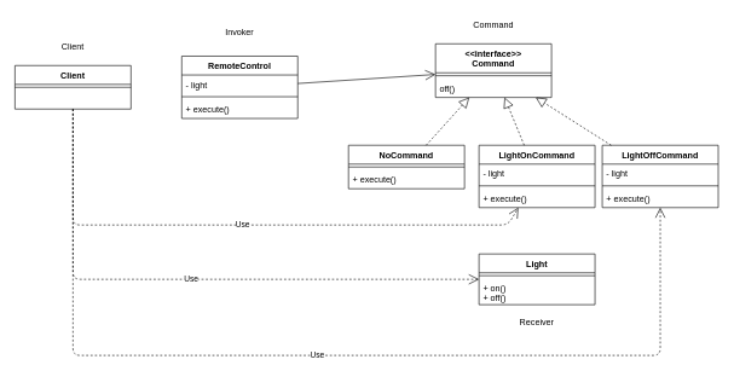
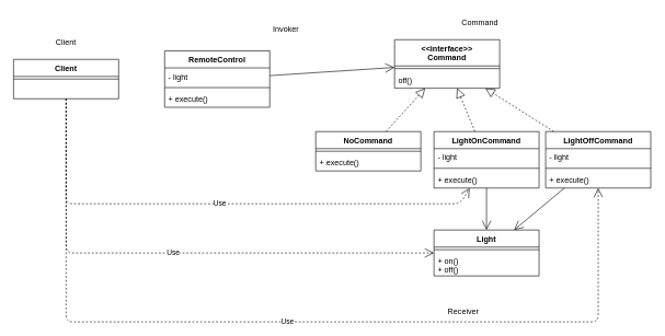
  <mxCell id="0" />
  <mxCell id="1" parent="0" />
  <mxCell id="2" value="&lt;&lt;interface&gt;&gt;&#10;Command" style="swimlane;fontStyle=1;align=center;verticalAlign=top;childLayout=stackLayout;horizontal=1;startSize=40;horizontalStack=0;resizeParent=1;resizeParentMax=0;resizeLast=0;collapsible=1;marginBottom=0;" parent="1" vertex="1"><mxGeometry x="600" y="60" width="160" height="74" as="geometry" /></mxCell>
  <mxCell id="3" value="" style="line;strokeWidth=1;fillColor=none;align=left;verticalAlign=middle;spacingTop=-1;spacingLeft=3;spacingRight=3;rotatable=0;labelPosition=right;points=[];portConstraint=eastwest;" parent="2" vertex="1"><mxGeometry y="40" width="160" height="8" as="geometry" /></mxCell>
  <mxCell id="4" value="off()" style="text;strokeColor=none;fillColor=none;align=left;verticalAlign=top;spacingLeft=4;spacingRight=4;overflow=hidden;rotatable=0;points=[[0,0.5],[1,0.5]];portConstraint=eastwest;" parent="2" vertex="1"><mxGeometry y="48" width="160" height="26" as="geometry" /></mxCell>
  <mxCell id="5" value="LightOnCommand" style="swimlane;fontStyle=1;align=center;verticalAlign=top;childLayout=stackLayout;horizontal=1;startSize=26;horizontalStack=0;resizeParent=1;resizeParentMax=0;resizeLast=0;collapsible=1;marginBottom=0;" parent="1" vertex="1"><mxGeometry x="660" y="200" width="160" height="86" as="geometry" /></mxCell>
  <mxCell id="6" value="- light" style="text;strokeColor=none;fillColor=none;align=left;verticalAlign=top;spacingLeft=4;spacingRight=4;overflow=hidden;rotatable=0;points=[[0,0.5],[1,0.5]];portConstraint=eastwest;" parent="5" vertex="1"><mxGeometry y="26" width="160" height="26" as="geometry" /></mxCell>
  <mxCell id="7" value="" style="line;strokeWidth=1;fillColor=none;align=left;verticalAlign=middle;spacingTop=-1;spacingLeft=3;spacingRight=3;rotatable=0;labelPosition=right;points=[];portConstraint=eastwest;" parent="5" vertex="1"><mxGeometry y="52" width="160" height="8" as="geometry" /></mxCell>
  <mxCell id="8" value="+ execute()" style="text;strokeColor=none;fillColor=none;align=left;verticalAlign=top;spacingLeft=4;spacingRight=4;overflow=hidden;rotatable=0;points=[[0,0.5],[1,0.5]];portConstraint=eastwest;" parent="5" vertex="1"><mxGeometry y="60" width="160" height="26" as="geometry" /></mxCell>
  <mxCell id="9" value="" style="endArrow=block;dashed=1;endFill=0;endSize=12;html=1;" parent="1" source="5" target="2" edge="1"><mxGeometry width="160" relative="1" as="geometry"><mxPoint x="857.028" y="190" as="sourcePoint" /><mxPoint x="768.08" y="74" as="targetPoint" /></mxGeometry></mxCell>
  <mxCell id="10" value="LightOffCommand" style="swimlane;fontStyle=1;align=center;verticalAlign=top;childLayout=stackLayout;horizontal=1;startSize=26;horizontalStack=0;resizeParent=1;resizeParentMax=0;resizeLast=0;collapsible=1;marginBottom=0;" parent="1" vertex="1"><mxGeometry x="830" y="200" width="160" height="86" as="geometry" /></mxCell>
  <mxCell id="11" value="- light" style="text;strokeColor=none;fillColor=none;align=left;verticalAlign=top;spacingLeft=4;spacingRight=4;overflow=hidden;rotatable=0;points=[[0,0.5],[1,0.5]];portConstraint=eastwest;" parent="10" vertex="1"><mxGeometry y="26" width="160" height="26" as="geometry" /></mxCell>
  <mxCell id="12" value="" style="line;strokeWidth=1;fillColor=none;align=left;verticalAlign=middle;spacingTop=-1;spacingLeft=3;spacingRight=3;rotatable=0;labelPosition=right;points=[];portConstraint=eastwest;" parent="10" vertex="1"><mxGeometry y="52" width="160" height="8" as="geometry" /></mxCell>
  <mxCell id="13" value="+ execute()" style="text;strokeColor=none;fillColor=none;align=left;verticalAlign=top;spacingLeft=4;spacingRight=4;overflow=hidden;rotatable=0;points=[[0,0.5],[1,0.5]];portConstraint=eastwest;" parent="10" vertex="1"><mxGeometry y="60" width="160" height="26" as="geometry" /></mxCell>
  <mxCell id="14" value="" style="endArrow=block;dashed=1;endFill=0;endSize=12;html=1;" parent="1" source="10" target="2" edge="1"><mxGeometry width="160" relative="1" as="geometry"><mxPoint x="732.329" y="210" as="sourcePoint" /><mxPoint x="705.205" y="144" as="targetPoint" /></mxGeometry></mxCell>
  <mxCell id="15" value="NoCommand" style="swimlane;fontStyle=1;align=center;verticalAlign=top;childLayout=stackLayout;horizontal=1;startSize=26;horizontalStack=0;resizeParent=1;resizeParentMax=0;resizeLast=0;collapsible=1;marginBottom=0;" parent="1" vertex="1"><mxGeometry x="480" y="200" width="160" height="60" as="geometry" /></mxCell>
  <mxCell id="16" value="" style="line;strokeWidth=1;fillColor=none;align=left;verticalAlign=middle;spacingTop=-1;spacingLeft=3;spacingRight=3;rotatable=0;labelPosition=right;points=[];portConstraint=eastwest;" parent="15" vertex="1"><mxGeometry y="26" width="160" height="8" as="geometry" /></mxCell>
  <mxCell id="17" value="+ execute()" style="text;strokeColor=none;fillColor=none;align=left;verticalAlign=top;spacingLeft=4;spacingRight=4;overflow=hidden;rotatable=0;points=[[0,0.5],[1,0.5]];portConstraint=eastwest;" parent="15" vertex="1"><mxGeometry y="34" width="160" height="26" as="geometry" /></mxCell>
  <mxCell id="18" value="" style="endArrow=block;dashed=1;endFill=0;endSize=12;html=1;" parent="1" source="15" target="2" edge="1"><mxGeometry width="160" relative="1" as="geometry"><mxPoint x="732.329" y="210" as="sourcePoint" /><mxPoint x="705.205" y="144" as="targetPoint" /></mxGeometry></mxCell>
  <mxCell id="19" value="Light" style="swimlane;fontStyle=1;align=center;verticalAlign=top;childLayout=stackLayout;horizontal=1;startSize=26;horizontalStack=0;resizeParent=1;resizeParentMax=0;resizeLast=0;collapsible=1;marginBottom=0;" parent="1" vertex="1"><mxGeometry x="660" y="350" width="160" height="70" as="geometry" /></mxCell>
  <mxCell id="20" value="" style="line;strokeWidth=1;fillColor=none;align=left;verticalAlign=middle;spacingTop=-1;spacingLeft=3;spacingRight=3;rotatable=0;labelPosition=right;points=[];portConstraint=eastwest;" parent="19" vertex="1"><mxGeometry y="26" width="160" height="8" as="geometry" /></mxCell>
  <mxCell id="21" value="+ on()&#10;+ off()" style="text;strokeColor=none;fillColor=none;align=left;verticalAlign=top;spacingLeft=4;spacingRight=4;overflow=hidden;rotatable=0;points=[[0,0.5],[1,0.5]];portConstraint=eastwest;" parent="19" vertex="1"><mxGeometry y="34" width="160" height="36" as="geometry" /></mxCell>
+ <mxCell id="22" value="" style="endArrow=open;endFill=1;endSize=12;html=1;" parent="1" source="5" target="19" edge="1"><mxGeometry width="160" relative="1" as="geometry"><mxPoint x="520" y="300" as="sourcePoint" /><mxPoint x="680" y="300" as="targetPoint" /></mxGeometry></mxCell>
+ <mxCell id="23" value="" style="endArrow=open;endFill=1;endSize=12;html=1;" parent="1" source="10" target="19" edge="1"><mxGeometry width="160" relative="1" as="geometry"><mxPoint x="750" y="296" as="sourcePoint" /><mxPoint x="750" y="360" as="targetPoint" /></mxGeometry></mxCell>
  <mxCell id="24" value="Client" style="swimlane;fontStyle=1;align=center;verticalAlign=top;childLayout=stackLayout;horizontal=1;startSize=26;horizontalStack=0;resizeParent=1;resizeParentMax=0;resizeLast=0;collapsible=1;marginBottom=0;" parent="1" vertex="1"><mxGeometry x="20" y="90" width="160" height="60" as="geometry" /></mxCell>
  <mxCell id="25" value="" style="line;strokeWidth=1;fillColor=none;align=left;verticalAlign=middle;spacingTop=-1;spacingLeft=3;spacingRight=3;rotatable=0;labelPosition=right;points=[];portConstraint=eastwest;" parent="24" vertex="1"><mxGeometry y="26" width="160" height="8" as="geometry" /></mxCell>
  <mxCell id="26" value=" " style="text;strokeColor=none;fillColor=none;align=left;verticalAlign=top;spacingLeft=4;spacingRight=4;overflow=hidden;rotatable=0;points=[[0,0.5],[1,0.5]];portConstraint=eastwest;" parent="24" vertex="1"><mxGeometry y="34" width="160" height="26" as="geometry" /></mxCell>
  <mxCell id="27" value="RemoteControl" style="swimlane;fontStyle=1;align=center;verticalAlign=top;childLayout=stackLayout;horizontal=1;startSize=26;horizontalStack=0;resizeParent=1;resizeParentMax=0;resizeLast=0;collapsible=1;marginBottom=0;" parent="1" vertex="1"><mxGeometry x="250" y="77" width="160" height="86" as="geometry" /></mxCell>
  <mxCell id="28" value="- light" style="text;strokeColor=none;fillColor=none;align=left;verticalAlign=top;spacingLeft=4;spacingRight=4;overflow=hidden;rotatable=0;points=[[0,0.5],[1,0.5]];portConstraint=eastwest;" parent="27" vertex="1"><mxGeometry y="26" width="160" height="26" as="geometry" /></mxCell>
  <mxCell id="29" value="" style="line;strokeWidth=1;fillColor=none;align=left;verticalAlign=middle;spacingTop=-1;spacingLeft=3;spacingRight=3;rotatable=0;labelPosition=right;points=[];portConstraint=eastwest;" parent="27" vertex="1"><mxGeometry y="52" width="160" height="8" as="geometry" /></mxCell>
  <mxCell id="30" value="+ execute()" style="text;strokeColor=none;fillColor=none;align=left;verticalAlign=top;spacingLeft=4;spacingRight=4;overflow=hidden;rotatable=0;points=[[0,0.5],[1,0.5]];portConstraint=eastwest;" parent="27" vertex="1"><mxGeometry y="60" width="160" height="26" as="geometry" /></mxCell>
  <mxCell id="31" value="" style="endArrow=open;endFill=1;endSize=12;html=1;" parent="1" source="27" target="2" edge="1"><mxGeometry width="160" relative="1" as="geometry"><mxPoint x="750" y="296" as="sourcePoint" /><mxPoint x="750" y="360" as="targetPoint" /></mxGeometry></mxCell>
  <mxCell id="32" value="Use" style="endArrow=open;endSize=12;dashed=1;html=1;" parent="1" source="24" target="19" edge="1"><mxGeometry width="160" relative="1" as="geometry"><mxPoint x="310" y="270" as="sourcePoint" /><mxPoint x="470" y="270" as="targetPoint" /><Array as="points"><mxPoint x="100" y="385" /></Array></mxGeometry></mxCell>
  <mxCell id="33" value="Use" style="endArrow=open;endSize=12;dashed=1;html=1;" parent="1" source="24" target="5" edge="1"><mxGeometry width="160" relative="1" as="geometry"><mxPoint x="110" y="160" as="sourcePoint" /><mxPoint x="670" y="395" as="targetPoint" /><Array as="points"><mxPoint x="100" y="310" /><mxPoint x="700" y="310" /></Array></mxGeometry></mxCell>
  <mxCell id="34" value="Use" style="endArrow=open;endSize=12;dashed=1;html=1;" parent="1" source="24" target="10" edge="1"><mxGeometry width="160" relative="1" as="geometry"><mxPoint x="110" y="160" as="sourcePoint" /><mxPoint x="724.328" y="296" as="targetPoint" /><Array as="points"><mxPoint x="100" y="490" /><mxPoint x="910" y="490" /></Array></mxGeometry></mxCell>
- <mxCell id="35" value="Invoker" style="text;html=1;strokeColor=none;fillColor=none;align=center;verticalAlign=middle;whiteSpace=wrap;rounded=0;" vertex="1" parent="1"><mxGeometry x="250" y="30" width="160" height="30" as="geometry" /></mxCell>
+ <mxCell id="35" value="Invoker" style="text;html=1;strokeColor=none;fillColor=none;align=center;verticalAlign=middle;whiteSpace=wrap;rounded=0;" vertex="1" parent="1"><mxGeometry x="355" y="30" width="160" height="30" as="geometry" /></mxCell>
  <mxCell id="36" value="Client" style="text;html=1;strokeColor=none;fillColor=none;align=center;verticalAlign=middle;whiteSpace=wrap;rounded=0;" vertex="1" parent="1"><mxGeometry x="20" y="50" width="160" height="30" as="geometry" /></mxCell>
- <mxCell id="37" value="Command" style="text;html=1;strokeColor=none;fillColor=none;align=center;verticalAlign=middle;whiteSpace=wrap;rounded=0;" vertex="1" parent="1"><mxGeometry x="600" y="20" width="160" height="30" as="geometry" /></mxCell>
- <mxCell id="38" value="Receiver" style="text;html=1;strokeColor=none;fillColor=none;align=center;verticalAlign=middle;whiteSpace=wrap;rounded=0;" vertex="1" parent="1"><mxGeometry x="660" y="430" width="160" height="30" as="geometry" /></mxCell>
+ <mxCell id="37" value="Command" style="text;html=1;strokeColor=none;fillColor=none;align=center;verticalAlign=middle;whiteSpace=wrap;rounded=0;" vertex="1" parent="1"><mxGeometry x="650" y="20" width="160" height="30" as="geometry" /></mxCell>
+ <mxCell id="38" value="Receiver" style="text;html=1;strokeColor=none;fillColor=none;align=center;verticalAlign=middle;whiteSpace=wrap;rounded=0;" vertex="1" parent="1"><mxGeometry x="625" y="460" width="160" height="30" as="geometry" /></mxCell>
